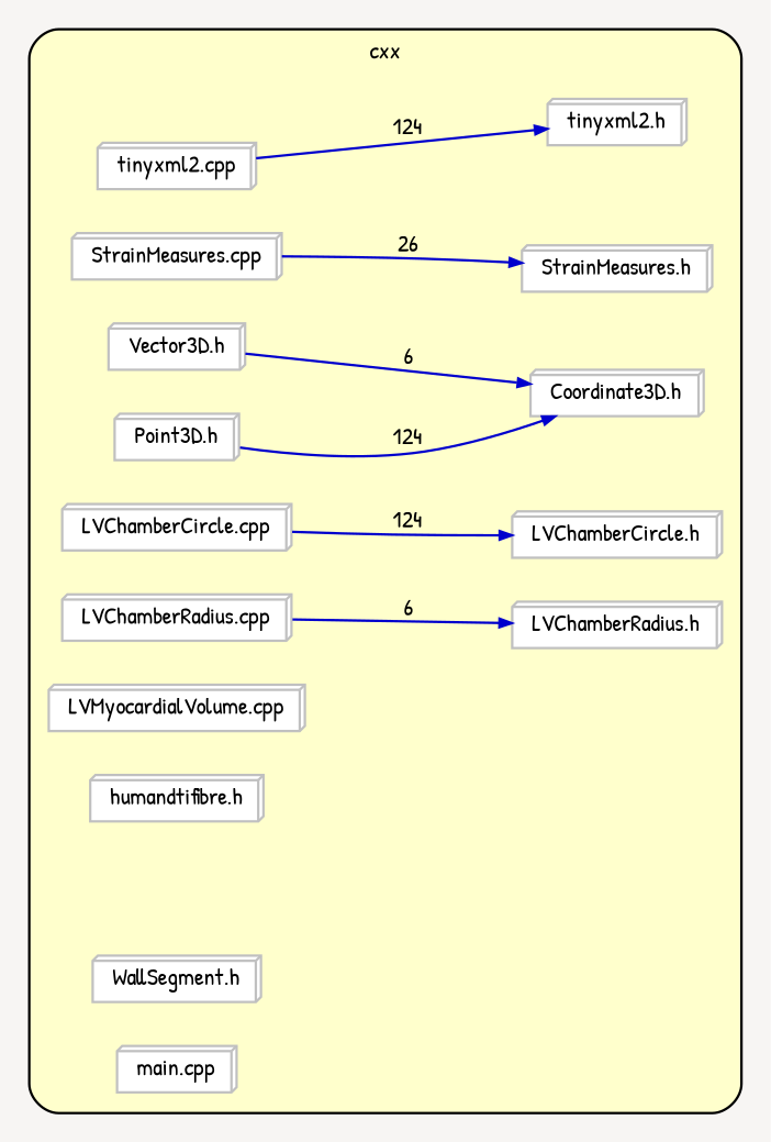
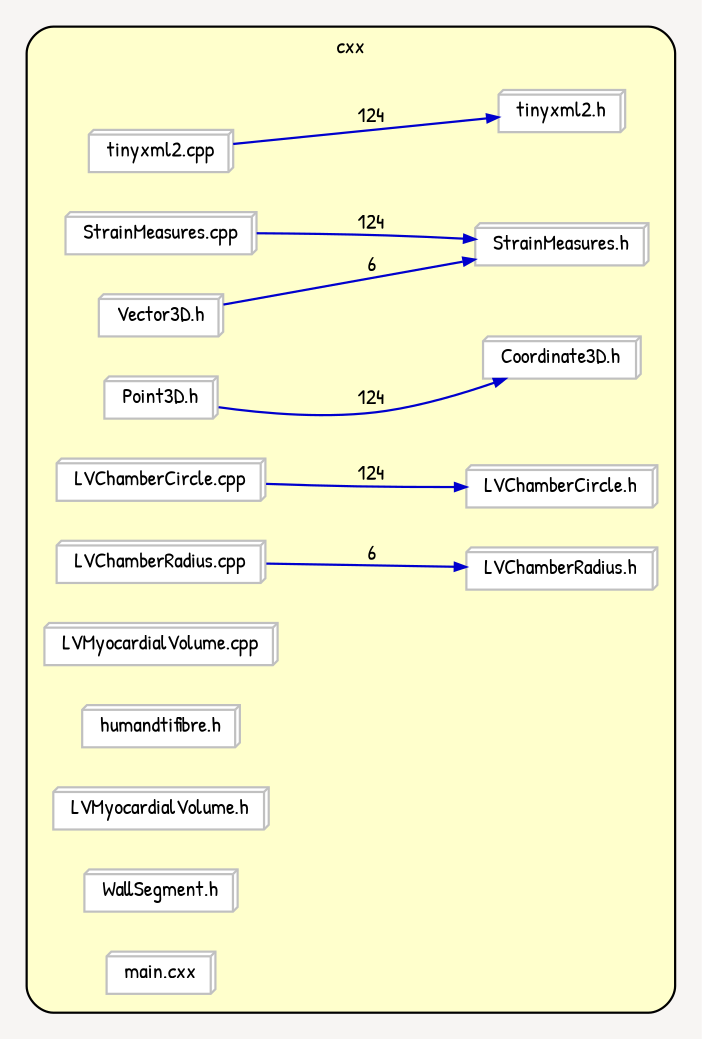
  digraph {
    bgcolor="#F7F5F3"
    compound=true
    fillcolor="#FFFFCC"
    fontname="Patrick Hand"
    fontsize=10
    pack=true
    packmode=clust
    rankdir=LR
    ranksep=1.0
    style="rounded,filled"
    node [color=grey compound=true fillcolor=white fixedsize=false fontname="Patrick Hand" fontsize=10 node_initialized=no shape=box3d style=filled]
    edge [arrowhead=normal arrowsize=0.5 arrowtail=none color=blue3 compound=true dir=forward fontcolor=black fontname="Patrick Hand" fontsize=10]
    __N2 [fixedsize=true height=0.01 shape=none style="invis,none" width=0.347222]
    n2 [height=0.0 label="tinyxml2.cpp" width=0.0]
    n3 [height=0.0 label="tinyxml2.h" width=0.0]
    n4 [height=0.0 label="Vector3D.h" width=0.0]
    n5 [height=0.0 label="Coordinate3D.h" width=0.0]
    n6 [height=0.0 label="LVChamberCircle.cpp" width=0.0]
    n7 [height=0.0 label="LVChamberCircle.h" width=0.0]
    n8 [height=0.0 label="StrainMeasures.cpp" width=0.0]
    n9 [height=0.0 label="StrainMeasures.h" width=0.0]
    n10 [height=0.0 label="LVChamberRadius.cpp" width=0.0]
    n11 [height=0.0 label="LVChamberRadius.h" width=0.0]
    n12 [height=0.0 label="Point3D.h" width=0.0]
    n13 [height=0.0 label="LVMyocardialVolume.cpp" width=0.0]
    n14 [height=0.0 label="humandtifibre.h" width=0.0]
+   n15 [height=0.0 label="LVMyocardialVolume.h" width=0.0]
    n16 [height=0.0 label="WallSegment.h" width=0.0]
-   n17 [height=0.0 label="main.cpp" width=0.0]
+   n17 [height=0.0 label="main.cxx" width=0.0]
    subgraph cluster_1 {
      label=cxx
      __N2
      n2
      n3
      n4
      n5
      n6
      n7
      n8
      n9
      n10
      n11
      n12
      n13
      n14
+     n15
      n16
      n17
    }
    n2 -> n3 [label=124]
-   n4 -> n5 [label=6]
+   n4 -> n9 [label=6]
    n6 -> n7 [label=124]
-   n8 -> n9 [label=26]
+   n8 -> n9 [label=124]
    n10 -> n11 [label=6]
    n12 -> n5 [label=124]
  }
